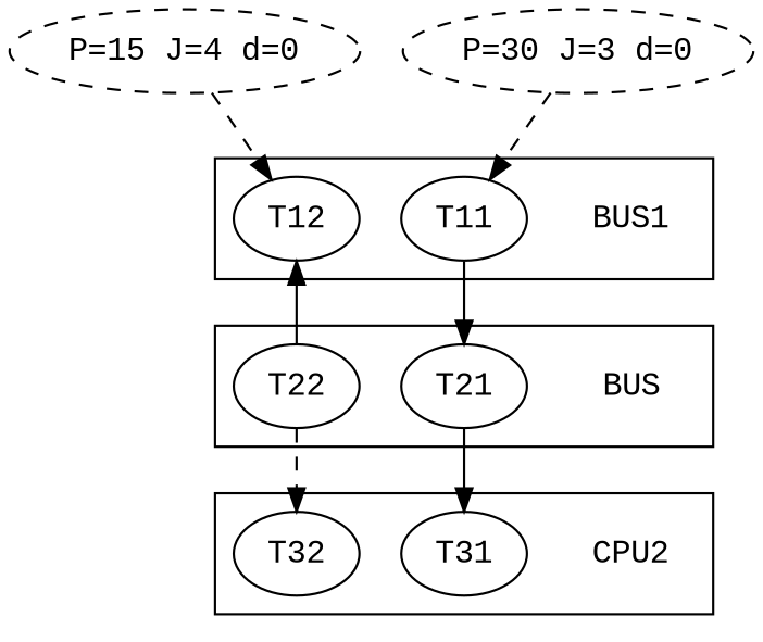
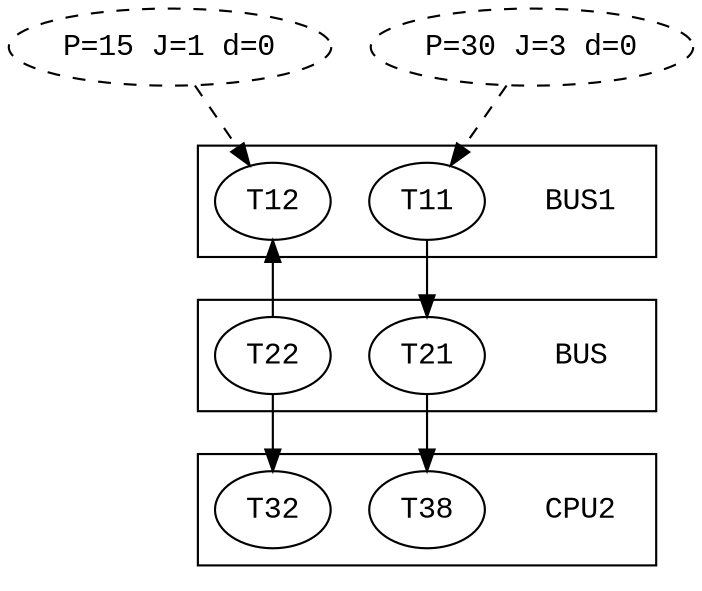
  strict digraph {
    compound=true
    fontname="Liberation Mono"
    ordering=out
    rankdir=TB
    remincross=true
    node [fontname="Liberation Mono"]
    edge [constraint=True fontname="Liberation Mono"]
    n1 [color="#aaaacc" label=BUS1 shape=none]
    n2 [label=T12]
    n3 [label=T11]
    BUS [color="#aaaacc" shape=none]
    n5 [label=T22]
    n6 [label=T21]
    CPU2 [color="#aaaacc" shape=none]
-   n8 [label=T31]
+   n8 [label=T38]
    n9 [label=T32]
-   "P=15 J=1 d=0" [style=dashed label="P=15 J=4 d=0"]
+   "P=15 J=1 d=0" [style=dashed]
    "P=30 J=3 d=0" [style=dashed]
    subgraph cluster_1 {
      n1
      n2
      n3
    }
    subgraph cluster_2 {
      BUS
      n5
      n6
    }
    subgraph cluster_3 {
      CPU2
      n8
      n9
    }
    n3 -> n6
    n5 -> n2
-   n5 -> n9 [style=dashed]
+   n5 -> n9
    n6 -> n8
    "P=15 J=1 d=0" -> n2 [style=dashed]
    "P=30 J=3 d=0" -> n3 [style=dashed]
  }
